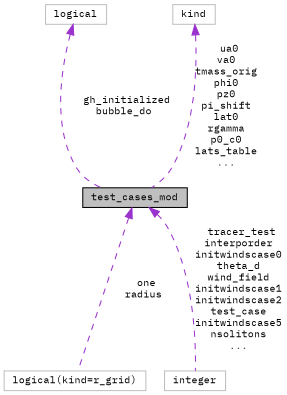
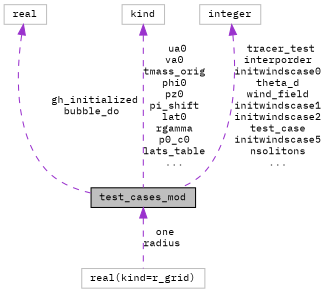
  digraph {
    fontname="IBM Plex Mono"
    node [color=grey75 fillcolor=white fontname="IBM Plex Mono" fontsize=10 shape=record style=filled]
    edge [color=darkorchid3 dir=back fontname="IBM Plex Mono" fontsize=10 labelfontname=Helvetica labelfontsize=10 style=dashed]
    n1 [color=black fillcolor=grey75 fontcolor=black height=0.2 label=test_cases_mod width=0.4]
-   n2 [height=0.2 label="logical(kind=r_grid)" width=0.4]
-   n3 [height=0.2 label=logical width=0.4]
+   n2 [height=0.2 label="real(kind=r_grid)" width=0.4]
+   n3 [height=0.2 label=real width=0.4]
    n4 [height=0.2 label=kind width=0.4]
    n5 [height=0.2 label=integer width=0.4]
    n1 -> n2 [label=" one\nradius"]
    n3 -> n1 [label=" gh_initialized\nbubble_do"]
    n4 -> n1 [label=" ua0\nva0\ntmass_orig\nphi0\npz0\npi_shift\nlat0\nrgamma\np0_c0\nlats_table\n..."]
-   n1 -> n5 [label=" tracer_test\ninterporder\ninitwindscase0\ntheta_d\nwind_field\ninitwindscase1\ninitwindscase2\ntest_case\ninitwindscase5\nnsolitons\n..."]
+   n5 -> n1 [label=" tracer_test\ninterporder\ninitwindscase0\ntheta_d\nwind_field\ninitwindscase1\ninitwindscase2\ntest_case\ninitwindscase5\nnsolitons\n..."]
  }
